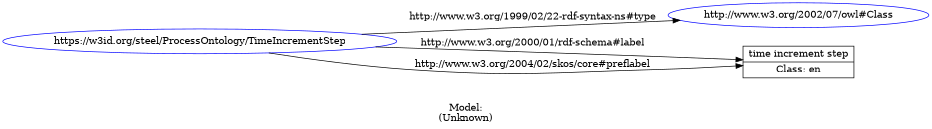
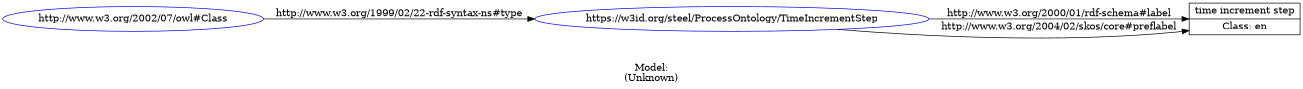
  digraph {
    label="\n\nModel:\n(Unknown)"
    rankdir=LR
    node [color=blue shape=ellipse]
    n1 [label="https://w3id.org/steel/ProcessOntology/TimeIncrementStep"]
    n2 [label="http://www.w3.org/2002/07/owl#Class"]
    n3 [label="time increment step|Class: en" shape=record color=""]
-   n1 -> n2 [label="http://www.w3.org/1999/02/22-rdf-syntax-ns#type"]
+   n2 -> n1 [label="http://www.w3.org/1999/02/22-rdf-syntax-ns#type"]
    n1 -> n3 [label="http://www.w3.org/2000/01/rdf-schema#label"]
    n1 -> n3 [label="http://www.w3.org/2004/02/skos/core#preflabel"]
  }
